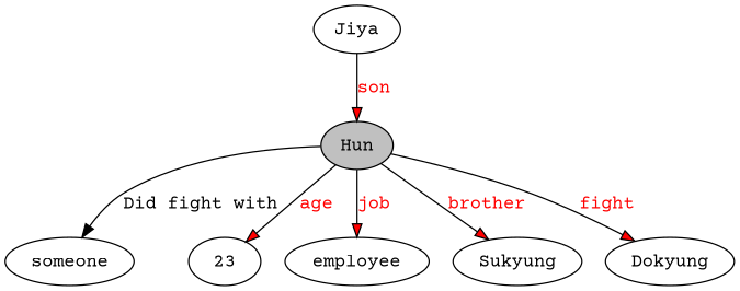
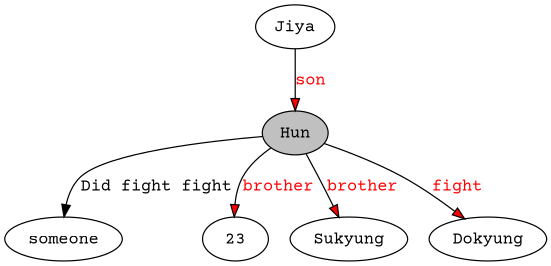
  digraph {
    fontname="Courier Prime"
    node [fontname="Courier Prime"]
    edge [fontname="Courier Prime" fillcolor=red fontcolor=red style=filled]
    n1 [fillcolor=gray label=Hun style=filled]
    n2 [label=someone]
    n3 [label=23]
-   n4 [label=employee]
    n5 [label=Sukyung]
    n6 [label=Dokyung]
    n7 [label=Jiya]
-   n1 -> n2 [label="Did fight with" fillcolor="" fontcolor="" style=""]
-   n1 -> n3 [label=age]
-   n1 -> n4 [label=job]
+   n1 -> n2 [label="Did fight fight" fillcolor="" fontcolor="" style=""]
+   n1 -> n3 [label=brother]
    n1 -> n5 [label=brother]
    n1 -> n6 [label=fight]
    n7 -> n1 [label=son]
  }
